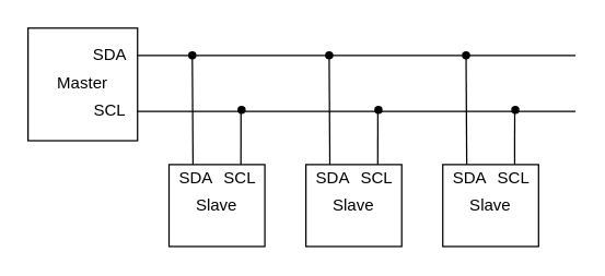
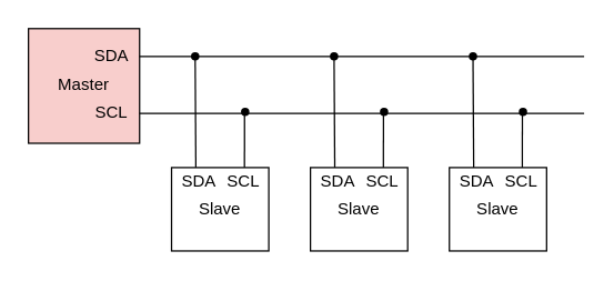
  <mxCell id="0" />
  <mxCell id="1" parent="0" />
- <mxCell id="2" value="Master" style="rounded=0;whiteSpace=wrap;html=1;" vertex="1" parent="1"><mxGeometry x="20" y="20" width="80" height="82.5" as="geometry" /></mxCell>
+ <mxCell id="2" value="Master" style="rounded=0;whiteSpace=wrap;html=1;fillColor=#f8cecc;" vertex="1" parent="1"><mxGeometry x="20" y="20" width="80" height="82.5" as="geometry" /></mxCell>
  <mxCell id="3" style="edgeStyle=orthogonalEdgeStyle;rounded=0;orthogonalLoop=1;jettySize=auto;html=1;exitDx=0;exitDy=0;endArrow=none;endFill=0;startArrow=none;" edge="1" parent="1" source="10"><mxGeometry relative="1" as="geometry"><mxPoint x="420" y="40" as="targetPoint" /></mxGeometry></mxCell>
  <mxCell id="4" value="SDA" style="text;html=1;strokeColor=none;fillColor=none;align=center;verticalAlign=middle;whiteSpace=wrap;rounded=0;" vertex="1" parent="1"><mxGeometry x="60" y="30" width="40" height="20" as="geometry" /></mxCell>
  <mxCell id="5" style="edgeStyle=orthogonalEdgeStyle;rounded=0;orthogonalLoop=1;jettySize=auto;html=1;exitX=1;exitY=0.5;exitDx=0;exitDy=0;endArrow=none;endFill=0;" edge="1" parent="1" source="6"><mxGeometry relative="1" as="geometry"><mxPoint x="420" y="81" as="targetPoint" /><Array as="points"><mxPoint x="420" y="81" /><mxPoint x="420" y="81" /></Array></mxGeometry></mxCell>
  <mxCell id="6" value="SCL" style="text;html=1;strokeColor=none;fillColor=none;align=center;verticalAlign=middle;whiteSpace=wrap;rounded=0;" vertex="1" parent="1"><mxGeometry x="60" y="71" width="40" height="20" as="geometry" /></mxCell>
  <mxCell id="7" style="rounded=0;orthogonalLoop=1;jettySize=auto;html=1;exitX=0.25;exitY=0;exitDx=0;exitDy=0;endArrow=none;endFill=0;" edge="1" parent="1" source="9" target="10"><mxGeometry relative="1" as="geometry"><mxPoint x="127.286" y="40" as="targetPoint" /></mxGeometry></mxCell>
  <mxCell id="8" style="edgeStyle=none;rounded=0;orthogonalLoop=1;jettySize=auto;html=1;exitX=0.75;exitY=0;exitDx=0;exitDy=0;endArrow=none;endFill=0;" edge="1" parent="1" source="9"><mxGeometry relative="1" as="geometry"><mxPoint x="175.556" y="80" as="targetPoint" /></mxGeometry></mxCell>
  <mxCell id="9" value="Slave" style="rounded=0;whiteSpace=wrap;html=1;" vertex="1" parent="1"><mxGeometry x="123" y="120" width="70" height="60" as="geometry" /></mxCell>
  <mxCell id="10" value="" style="shape=waypoint;sketch=0;size=6;pointerEvents=1;points=[];fillColor=none;resizable=0;rotatable=0;perimeter=centerPerimeter;snapToPoint=1;" vertex="1" parent="1"><mxGeometry x="120" y="20" width="40" height="40" as="geometry" /></mxCell>
  <mxCell id="11" value="" style="edgeStyle=orthogonalEdgeStyle;rounded=0;orthogonalLoop=1;jettySize=auto;html=1;exitX=1;exitY=0.5;exitDx=0;exitDy=0;endArrow=none;endFill=0;" edge="1" parent="1" source="4" target="10"><mxGeometry relative="1" as="geometry"><mxPoint x="510" y="40.286" as="targetPoint" /><mxPoint x="100" y="40" as="sourcePoint" /></mxGeometry></mxCell>
  <mxCell id="12" value="" style="shape=waypoint;sketch=0;size=6;pointerEvents=1;points=[];fillColor=none;resizable=0;rotatable=0;perimeter=centerPerimeter;snapToPoint=1;" vertex="1" parent="1"><mxGeometry x="151" y="60" width="50" height="40" as="geometry" /></mxCell>
  <mxCell id="13" value="SDA" style="text;html=1;strokeColor=none;fillColor=none;align=center;verticalAlign=middle;whiteSpace=wrap;rounded=0;" vertex="1" parent="1"><mxGeometry x="123" y="120" width="40" height="20" as="geometry" /></mxCell>
  <mxCell id="14" value="SCL" style="text;html=1;strokeColor=none;fillColor=none;align=center;verticalAlign=middle;whiteSpace=wrap;rounded=0;" vertex="1" parent="1"><mxGeometry x="155" y="120" width="40" height="20" as="geometry" /></mxCell>
  <mxCell id="15" style="rounded=0;orthogonalLoop=1;jettySize=auto;html=1;exitX=0.25;exitY=0;exitDx=0;exitDy=0;endArrow=none;endFill=0;" edge="1" parent="1" source="17" target="18"><mxGeometry relative="1" as="geometry"><mxPoint x="227.286" y="40" as="targetPoint" /></mxGeometry></mxCell>
  <mxCell id="16" style="edgeStyle=none;rounded=0;orthogonalLoop=1;jettySize=auto;html=1;exitX=0.75;exitY=0;exitDx=0;exitDy=0;endArrow=none;endFill=0;" edge="1" parent="1" source="17"><mxGeometry relative="1" as="geometry"><mxPoint x="275.556" y="80" as="targetPoint" /></mxGeometry></mxCell>
  <mxCell id="17" value="Slave" style="rounded=0;whiteSpace=wrap;html=1;" vertex="1" parent="1"><mxGeometry x="223" y="120" width="70" height="60" as="geometry" /></mxCell>
  <mxCell id="18" value="" style="shape=waypoint;sketch=0;size=6;pointerEvents=1;points=[];fillColor=none;resizable=0;rotatable=0;perimeter=centerPerimeter;snapToPoint=1;" vertex="1" parent="1"><mxGeometry x="220" y="20" width="40" height="40" as="geometry" /></mxCell>
  <mxCell id="19" value="" style="shape=waypoint;sketch=0;size=6;pointerEvents=1;points=[];fillColor=none;resizable=0;rotatable=0;perimeter=centerPerimeter;snapToPoint=1;" vertex="1" parent="1"><mxGeometry x="251" y="60" width="50" height="40" as="geometry" /></mxCell>
  <mxCell id="20" value="SDA" style="text;html=1;strokeColor=none;fillColor=none;align=center;verticalAlign=middle;whiteSpace=wrap;rounded=0;" vertex="1" parent="1"><mxGeometry x="223" y="120" width="40" height="20" as="geometry" /></mxCell>
  <mxCell id="21" value="SCL" style="text;html=1;strokeColor=none;fillColor=none;align=center;verticalAlign=middle;whiteSpace=wrap;rounded=0;" vertex="1" parent="1"><mxGeometry x="255" y="120" width="40" height="20" as="geometry" /></mxCell>
  <mxCell id="22" style="rounded=0;orthogonalLoop=1;jettySize=auto;html=1;exitX=0.25;exitY=0;exitDx=0;exitDy=0;endArrow=none;endFill=0;" edge="1" parent="1" source="24" target="25"><mxGeometry relative="1" as="geometry"><mxPoint x="327.286" y="40" as="targetPoint" /></mxGeometry></mxCell>
  <mxCell id="23" style="edgeStyle=none;rounded=0;orthogonalLoop=1;jettySize=auto;html=1;exitX=0.75;exitY=0;exitDx=0;exitDy=0;endArrow=none;endFill=0;" edge="1" parent="1" source="24"><mxGeometry relative="1" as="geometry"><mxPoint x="375.556" y="80" as="targetPoint" /></mxGeometry></mxCell>
  <mxCell id="24" value="Slave" style="rounded=0;whiteSpace=wrap;html=1;" vertex="1" parent="1"><mxGeometry x="323" y="120" width="70" height="60" as="geometry" /></mxCell>
  <mxCell id="25" value="" style="shape=waypoint;sketch=0;size=6;pointerEvents=1;points=[];fillColor=none;resizable=0;rotatable=0;perimeter=centerPerimeter;snapToPoint=1;" vertex="1" parent="1"><mxGeometry x="320" y="20" width="40" height="40" as="geometry" /></mxCell>
  <mxCell id="26" value="" style="shape=waypoint;sketch=0;size=6;pointerEvents=1;points=[];fillColor=none;resizable=0;rotatable=0;perimeter=centerPerimeter;snapToPoint=1;" vertex="1" parent="1"><mxGeometry x="351" y="60" width="50" height="40" as="geometry" /></mxCell>
  <mxCell id="27" value="SDA" style="text;html=1;strokeColor=none;fillColor=none;align=center;verticalAlign=middle;whiteSpace=wrap;rounded=0;" vertex="1" parent="1"><mxGeometry x="323" y="120" width="40" height="20" as="geometry" /></mxCell>
  <mxCell id="28" value="SCL" style="text;html=1;strokeColor=none;fillColor=none;align=center;verticalAlign=middle;whiteSpace=wrap;rounded=0;" vertex="1" parent="1"><mxGeometry x="355" y="120" width="40" height="20" as="geometry" /></mxCell>
